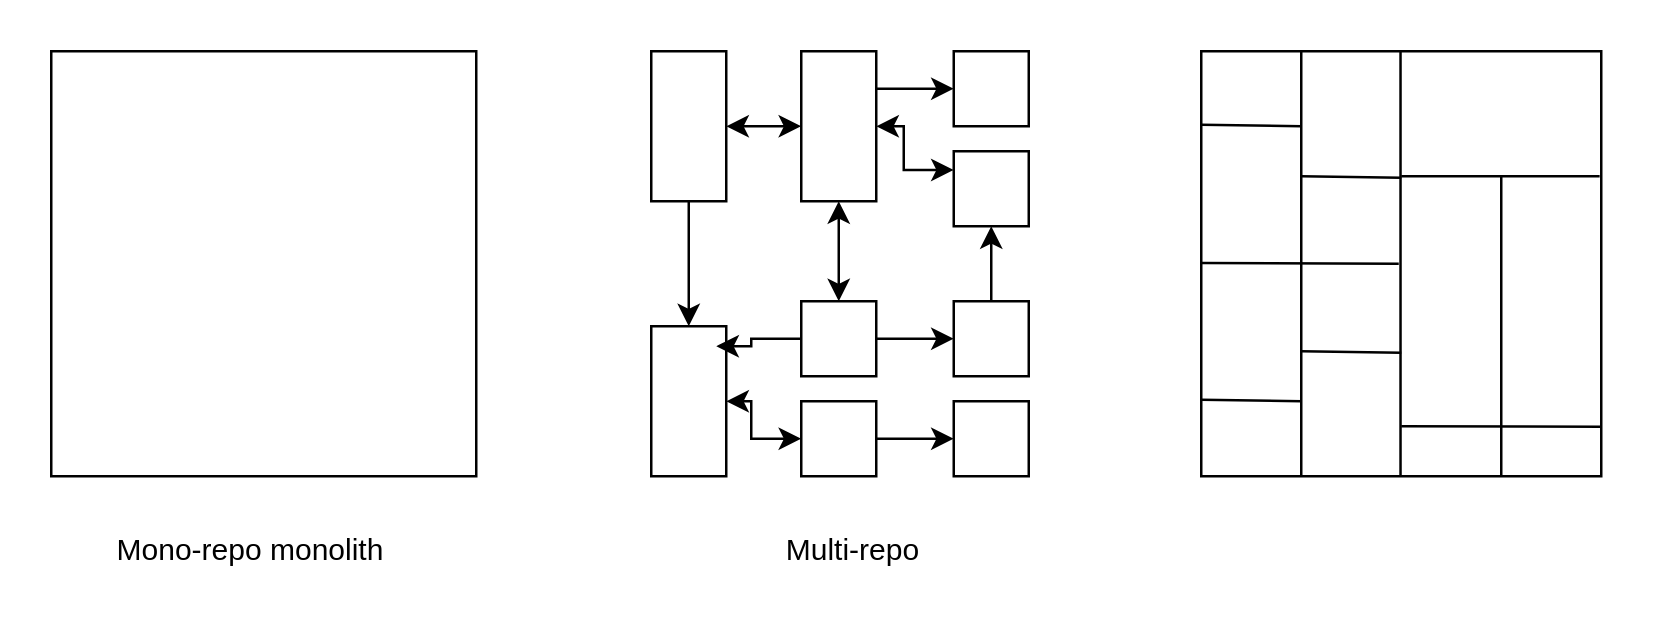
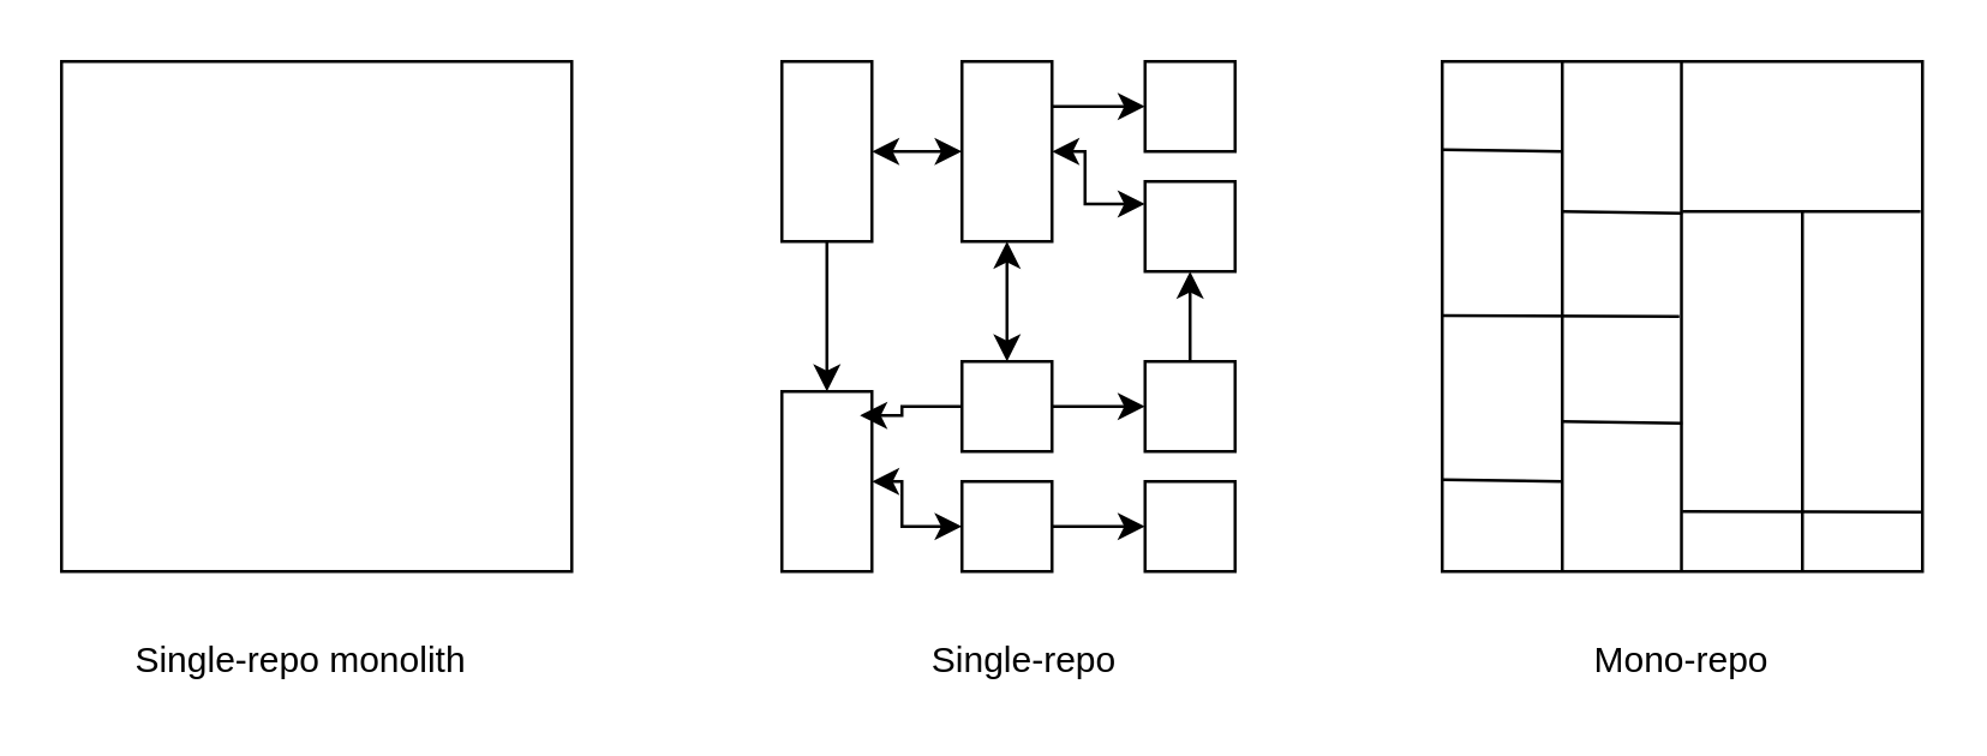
  <mxCell id="0" />
  <mxCell id="1" parent="0" />
  <mxCell id="2" value="" style="rounded=0;whiteSpace=wrap;html=1;" vertex="1" parent="1"><mxGeometry x="20" y="20" width="170" height="170" as="geometry" /></mxCell>
  <mxCell id="3" style="edgeStyle=orthogonalEdgeStyle;rounded=0;orthogonalLoop=1;jettySize=auto;html=1;exitX=0.5;exitY=1;exitDx=0;exitDy=0;" edge="1" parent="1" source="5" target="6"><mxGeometry relative="1" as="geometry" /></mxCell>
  <mxCell id="4" style="edgeStyle=orthogonalEdgeStyle;rounded=0;orthogonalLoop=1;jettySize=auto;html=1;exitX=1;exitY=0.5;exitDx=0;exitDy=0;startArrow=classic;startFill=1;" edge="1" parent="1" source="5" target="8"><mxGeometry relative="1" as="geometry" /></mxCell>
  <mxCell id="5" value="" style="rounded=0;whiteSpace=wrap;html=1;" vertex="1" parent="1"><mxGeometry x="260" y="20" width="30" height="60" as="geometry" /></mxCell>
  <mxCell id="6" value="" style="rounded=0;whiteSpace=wrap;html=1;" vertex="1" parent="1"><mxGeometry x="260" y="130" width="30" height="60" as="geometry" /></mxCell>
  <mxCell id="7" style="edgeStyle=orthogonalEdgeStyle;rounded=0;orthogonalLoop=1;jettySize=auto;html=1;exitX=1;exitY=0.25;exitDx=0;exitDy=0;" edge="1" parent="1" source="8" target="19"><mxGeometry relative="1" as="geometry" /></mxCell>
  <mxCell id="8" value="" style="rounded=0;whiteSpace=wrap;html=1;" vertex="1" parent="1"><mxGeometry x="320" y="20" width="30" height="60" as="geometry" /></mxCell>
  <mxCell id="9" style="edgeStyle=orthogonalEdgeStyle;rounded=0;orthogonalLoop=1;jettySize=auto;html=1;exitX=1;exitY=0.5;exitDx=0;exitDy=0;entryX=0;entryY=0.5;entryDx=0;entryDy=0;" edge="1" parent="1" source="11" target="16"><mxGeometry relative="1" as="geometry" /></mxCell>
  <mxCell id="10" style="edgeStyle=orthogonalEdgeStyle;rounded=0;orthogonalLoop=1;jettySize=auto;html=1;exitX=0;exitY=0.5;exitDx=0;exitDy=0;startArrow=classic;startFill=1;" edge="1" parent="1" source="11" target="6"><mxGeometry relative="1" as="geometry" /></mxCell>
  <mxCell id="11" value="" style="rounded=0;whiteSpace=wrap;html=1;" vertex="1" parent="1"><mxGeometry x="320" y="160" width="30" height="30" as="geometry" /></mxCell>
  <mxCell id="12" style="edgeStyle=orthogonalEdgeStyle;rounded=0;orthogonalLoop=1;jettySize=auto;html=1;exitX=0.5;exitY=0;exitDx=0;exitDy=0;startArrow=classic;startFill=1;" edge="1" parent="1" source="15" target="8"><mxGeometry relative="1" as="geometry" /></mxCell>
  <mxCell id="13" style="edgeStyle=orthogonalEdgeStyle;rounded=0;orthogonalLoop=1;jettySize=auto;html=1;exitX=1;exitY=0.5;exitDx=0;exitDy=0;entryX=0;entryY=0.5;entryDx=0;entryDy=0;" edge="1" parent="1" source="15" target="18"><mxGeometry relative="1" as="geometry" /></mxCell>
  <mxCell id="14" style="edgeStyle=orthogonalEdgeStyle;rounded=0;orthogonalLoop=1;jettySize=auto;html=1;exitX=0;exitY=0.5;exitDx=0;exitDy=0;entryX=0.867;entryY=0.133;entryDx=0;entryDy=0;entryPerimeter=0;" edge="1" parent="1" source="15" target="6"><mxGeometry relative="1" as="geometry"><Array as="points"><mxPoint x="300" y="135" /><mxPoint x="300" y="138" /></Array></mxGeometry></mxCell>
  <mxCell id="15" value="" style="rounded=0;whiteSpace=wrap;html=1;" vertex="1" parent="1"><mxGeometry x="320" y="120" width="30" height="30" as="geometry" /></mxCell>
  <mxCell id="16" value="" style="rounded=0;whiteSpace=wrap;html=1;" vertex="1" parent="1"><mxGeometry x="381" y="160" width="30" height="30" as="geometry" /></mxCell>
  <mxCell id="17" style="edgeStyle=orthogonalEdgeStyle;rounded=0;orthogonalLoop=1;jettySize=auto;html=1;exitX=0.5;exitY=0;exitDx=0;exitDy=0;" edge="1" parent="1" source="18" target="21"><mxGeometry relative="1" as="geometry" /></mxCell>
  <mxCell id="18" value="" style="rounded=0;whiteSpace=wrap;html=1;" vertex="1" parent="1"><mxGeometry x="381" y="120" width="30" height="30" as="geometry" /></mxCell>
  <mxCell id="19" value="" style="rounded=0;whiteSpace=wrap;html=1;" vertex="1" parent="1"><mxGeometry x="381" y="20" width="30" height="30" as="geometry" /></mxCell>
  <mxCell id="20" style="edgeStyle=orthogonalEdgeStyle;rounded=0;orthogonalLoop=1;jettySize=auto;html=1;exitX=0;exitY=0.25;exitDx=0;exitDy=0;startArrow=classic;startFill=1;" edge="1" parent="1" source="21" target="8"><mxGeometry relative="1" as="geometry" /></mxCell>
  <mxCell id="21" value="" style="rounded=0;whiteSpace=wrap;html=1;" vertex="1" parent="1"><mxGeometry x="381" y="60" width="30" height="30" as="geometry" /></mxCell>
  <mxCell id="22" value="" style="rounded=0;whiteSpace=wrap;html=1;" vertex="1" parent="1"><mxGeometry x="480" y="20" width="160" height="170" as="geometry" /></mxCell>
  <mxCell id="23" value="" style="endArrow=none;html=1;entryX=0.25;entryY=1;entryDx=0;entryDy=0;exitX=0.25;exitY=0;exitDx=0;exitDy=0;" edge="1" parent="1" source="22" target="22"><mxGeometry width="50" height="50" relative="1" as="geometry"><mxPoint x="330" y="310" as="sourcePoint" /><mxPoint x="380" y="260" as="targetPoint" /></mxGeometry></mxCell>
  <mxCell id="24" value="" style="endArrow=none;html=1;entryX=0.25;entryY=1;entryDx=0;entryDy=0;exitX=0.25;exitY=0;exitDx=0;exitDy=0;" edge="1" parent="1"><mxGeometry width="50" height="50" relative="1" as="geometry"><mxPoint x="559.71" y="20" as="sourcePoint" /><mxPoint x="559.71" y="190" as="targetPoint" /></mxGeometry></mxCell>
  <mxCell id="25" value="" style="endArrow=none;html=1;entryX=0.25;entryY=1;entryDx=0;entryDy=0;" edge="1" parent="1"><mxGeometry width="50" height="50" relative="1" as="geometry"><mxPoint x="600" y="70" as="sourcePoint" /><mxPoint x="600" y="190" as="targetPoint" /></mxGeometry></mxCell>
  <mxCell id="26" value="" style="endArrow=none;html=1;entryX=0.996;entryY=0.294;entryDx=0;entryDy=0;entryPerimeter=0;" edge="1" parent="1" target="22"><mxGeometry width="50" height="50" relative="1" as="geometry"><mxPoint x="560" y="70" as="sourcePoint" /><mxPoint x="638.08" y="70.15" as="targetPoint" /></mxGeometry></mxCell>
  <mxCell id="27" value="" style="endArrow=none;html=1;entryX=0.988;entryY=0.295;entryDx=0;entryDy=0;entryPerimeter=0;" edge="1" parent="1"><mxGeometry width="50" height="50" relative="1" as="geometry"><mxPoint x="560" y="170" as="sourcePoint" /><mxPoint x="640" y="170.15" as="targetPoint" /></mxGeometry></mxCell>
  <mxCell id="28" value="" style="endArrow=none;html=1;" edge="1" parent="1"><mxGeometry width="50" height="50" relative="1" as="geometry"><mxPoint x="480" y="104.71" as="sourcePoint" /><mxPoint x="559" y="105" as="targetPoint" /></mxGeometry></mxCell>
  <mxCell id="29" value="" style="endArrow=none;html=1;" edge="1" parent="1"><mxGeometry width="50" height="50" relative="1" as="geometry"><mxPoint x="480" y="159.43" as="sourcePoint" /><mxPoint x="520" y="160" as="targetPoint" /></mxGeometry></mxCell>
  <mxCell id="30" value="" style="endArrow=none;html=1;" edge="1" parent="1"><mxGeometry width="50" height="50" relative="1" as="geometry"><mxPoint x="520" y="140" as="sourcePoint" /><mxPoint x="560" y="140.57" as="targetPoint" /></mxGeometry></mxCell>
  <mxCell id="31" value="" style="endArrow=none;html=1;" edge="1" parent="1"><mxGeometry width="50" height="50" relative="1" as="geometry"><mxPoint x="480" y="49.43" as="sourcePoint" /><mxPoint x="520" y="50" as="targetPoint" /></mxGeometry></mxCell>
  <mxCell id="32" value="" style="endArrow=none;html=1;" edge="1" parent="1"><mxGeometry width="50" height="50" relative="1" as="geometry"><mxPoint x="520" y="70" as="sourcePoint" /><mxPoint x="560" y="70.57" as="targetPoint" /></mxGeometry></mxCell>
- <mxCell id="33" value="Mono-repo monolith" style="text;html=1;strokeColor=none;fillColor=none;align=center;verticalAlign=middle;whiteSpace=wrap;rounded=0;" vertex="1" parent="1"><mxGeometry x="30" y="210" width="140" height="20" as="geometry" /></mxCell>
- <mxCell id="34" value="Multi-repo" style="text;html=1;strokeColor=none;fillColor=none;align=center;verticalAlign=middle;whiteSpace=wrap;rounded=0;" vertex="1" parent="1"><mxGeometry x="271" y="210" width="140" height="20" as="geometry" /></mxCell>
+ <mxCell id="33" value="Single-repo monolith" style="text;html=1;strokeColor=none;fillColor=none;align=center;verticalAlign=middle;whiteSpace=wrap;rounded=0;" vertex="1" parent="1"><mxGeometry x="30" y="210" width="140" height="20" as="geometry" /></mxCell>
+ <mxCell id="34" value="Single-repo" style="text;html=1;strokeColor=none;fillColor=none;align=center;verticalAlign=middle;whiteSpace=wrap;rounded=0;" vertex="1" parent="1"><mxGeometry x="271" y="210" width="140" height="20" as="geometry" /></mxCell>
+ <mxCell id="35" value="Mono-repo" style="text;html=1;strokeColor=none;fillColor=none;align=center;verticalAlign=middle;whiteSpace=wrap;rounded=0;" vertex="1" parent="1"><mxGeometry x="490" y="210" width="140" height="20" as="geometry" /></mxCell>
  <mxCell id="36" value="" style="endArrow=none;html=1;" edge="1" parent="1" target="22"><mxGeometry width="50" height="50" relative="1" as="geometry"><mxPoint x="480" y="104.71" as="sourcePoint" /><mxPoint x="558" y="105" as="targetPoint" /></mxGeometry></mxCell>
